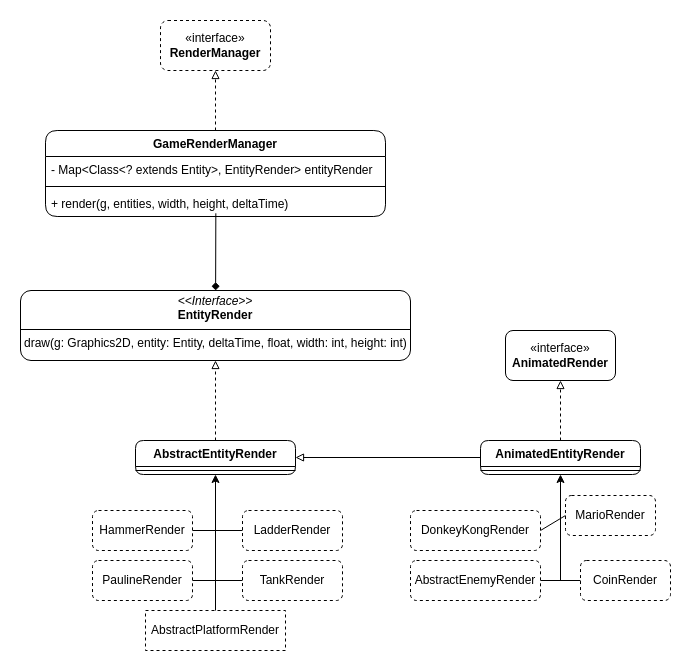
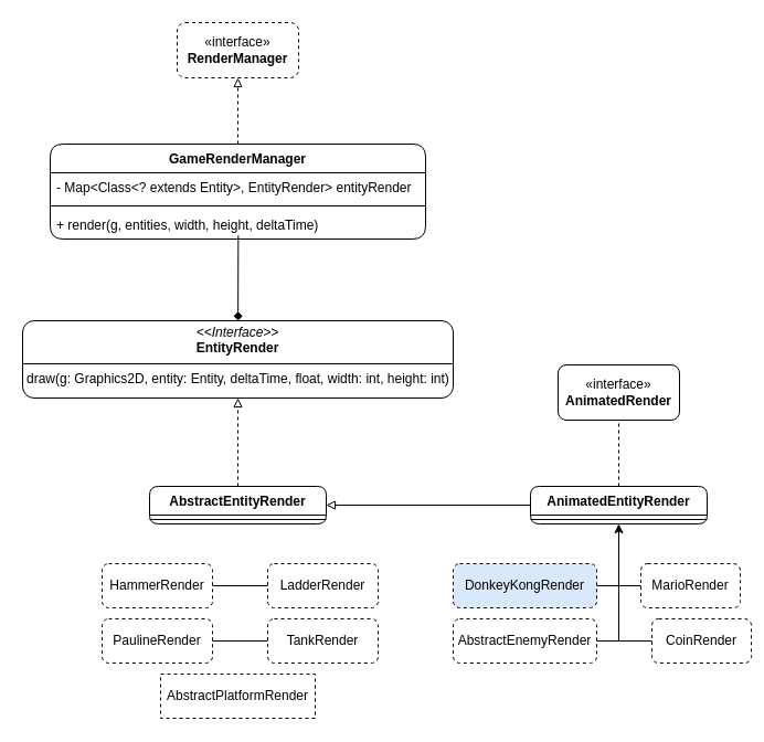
  <mxCell id="0" />
  <mxCell id="1" parent="0" />
  <mxCell id="2" value="GameRenderManager&lt;div&gt;&lt;br&gt;&lt;/div&gt;" style="swimlane;fontStyle=1;align=center;verticalAlign=top;childLayout=stackLayout;horizontal=1;startSize=26;horizontalStack=0;resizeParent=1;resizeParentMax=0;resizeLast=0;collapsible=1;marginBottom=0;whiteSpace=wrap;html=1;rounded=1;" vertex="1" parent="1"><mxGeometry x="45" y="130" width="340" height="86" as="geometry" /></mxCell>
  <mxCell id="3" value="- Map&amp;lt;Class&amp;lt;? extends Entity&amp;gt;, EntityRender&amp;gt; entityRender" style="text;strokeColor=none;fillColor=none;align=left;verticalAlign=top;spacingLeft=4;spacingRight=4;overflow=hidden;rotatable=0;points=[[0,0.5],[1,0.5]];portConstraint=eastwest;whiteSpace=wrap;html=1;" vertex="1" parent="2"><mxGeometry y="26" width="340" height="26" as="geometry" /></mxCell>
  <mxCell id="4" value="" style="line;strokeWidth=1;fillColor=none;align=left;verticalAlign=middle;spacingTop=-1;spacingLeft=3;spacingRight=3;rotatable=0;labelPosition=right;points=[];portConstraint=eastwest;strokeColor=inherit;" vertex="1" parent="2"><mxGeometry y="52" width="340" height="8" as="geometry" /></mxCell>
  <mxCell id="5" value="+ render(g, entities, width, height, deltaTime)&lt;div&gt;&lt;br&gt;&lt;/div&gt;" style="text;strokeColor=none;fillColor=none;align=left;verticalAlign=top;spacingLeft=4;spacingRight=4;overflow=hidden;rotatable=0;points=[[0,0.5],[1,0.5]];portConstraint=eastwest;whiteSpace=wrap;html=1;" vertex="1" parent="2"><mxGeometry y="60" width="340" height="26" as="geometry" /></mxCell>
  <mxCell id="6" value="&lt;p style=&quot;margin:0px;margin-top:4px;text-align:center;&quot;&gt;&lt;i&gt;&amp;lt;&amp;lt;Interface&amp;gt;&amp;gt;&lt;/i&gt;&lt;br&gt;&lt;b&gt;EntityRender&lt;/b&gt;&lt;/p&gt;&lt;hr size=&quot;1&quot; style=&quot;border-style:solid;&quot;&gt;&lt;p style=&quot;margin:0px;margin-left:4px;&quot;&gt;&lt;span style=&quot;background-color: transparent; color: light-dark(rgb(0, 0, 0), rgb(255, 255, 255));&quot;&gt;draw(g: Graphics2D, entity: Entity, deltaTime, float, width: int, height: int)&lt;/span&gt;&lt;/p&gt;" style="verticalAlign=top;align=left;overflow=fill;html=1;whiteSpace=wrap;rounded=1;" vertex="1" parent="1"><mxGeometry x="20" y="290" width="390" height="70" as="geometry" /></mxCell>
  <mxCell id="7" value="AbstractEntityRender&lt;div&gt;&lt;br&gt;&lt;/div&gt;" style="swimlane;fontStyle=1;align=center;verticalAlign=top;childLayout=stackLayout;horizontal=1;startSize=26;horizontalStack=0;resizeParent=1;resizeParentMax=0;resizeLast=0;collapsible=1;marginBottom=0;whiteSpace=wrap;html=1;rounded=1;" vertex="1" parent="1"><mxGeometry x="135" y="440" width="160" height="34" as="geometry" /></mxCell>
  <mxCell id="8" value="" style="line;strokeWidth=1;fillColor=none;align=left;verticalAlign=middle;spacingTop=-1;spacingLeft=3;spacingRight=3;rotatable=0;labelPosition=right;points=[];portConstraint=eastwest;strokeColor=inherit;" vertex="1" parent="7"><mxGeometry y="26" width="160" height="8" as="geometry" /></mxCell>
  <mxCell id="9" value="«interface»&lt;br&gt;&lt;b&gt;AnimatedRender&lt;/b&gt;" style="html=1;whiteSpace=wrap;rounded=1;" vertex="1" parent="1"><mxGeometry x="505" y="330" width="110" height="50" as="geometry" /></mxCell>
  <mxCell id="10" value="AnimatedEntityRender&lt;div&gt;&lt;br&gt;&lt;/div&gt;" style="swimlane;fontStyle=1;align=center;verticalAlign=top;childLayout=stackLayout;horizontal=1;startSize=26;horizontalStack=0;resizeParent=1;resizeParentMax=0;resizeLast=0;collapsible=1;marginBottom=0;whiteSpace=wrap;html=1;rounded=1;" vertex="1" parent="1"><mxGeometry x="480" y="440" width="160" height="34" as="geometry" /></mxCell>
  <mxCell id="11" value="" style="line;strokeWidth=1;fillColor=none;align=left;verticalAlign=middle;spacingTop=-1;spacingLeft=3;spacingRight=3;rotatable=0;labelPosition=right;points=[];portConstraint=eastwest;strokeColor=inherit;" vertex="1" parent="10"><mxGeometry y="26" width="160" height="8" as="geometry" /></mxCell>
  <mxCell id="12" value="" style="endArrow=diamond;html=1;rounded=0;exitX=0.501;exitY=0.877;exitDx=0;exitDy=0;exitPerimeter=0;endFill=1;" edge="1" parent="1" source="5" target="6"><mxGeometry width="50" height="50" relative="1" as="geometry"><mxPoint x="361" y="400" as="sourcePoint" /><mxPoint x="341" y="290" as="targetPoint" /></mxGeometry></mxCell>
  <mxCell id="13" value="" style="endArrow=block;html=1;rounded=0;endFill=0;dashed=1;entryX=0.5;entryY=1;entryDx=0;entryDy=0;exitX=0.5;exitY=0;exitDx=0;exitDy=0;" edge="1" parent="1" source="7" target="6"><mxGeometry width="50" height="50" relative="1" as="geometry"><mxPoint x="341" y="448" as="sourcePoint" /><mxPoint x="341" y="360" as="targetPoint" /><Array as="points" /></mxGeometry></mxCell>
  <mxCell id="14" value="" style="endArrow=block;html=1;rounded=0;exitX=0;exitY=0.5;exitDx=0;exitDy=0;entryX=1;entryY=0.5;entryDx=0;entryDy=0;endFill=0;" edge="1" parent="1" source="10" target="7"><mxGeometry width="50" height="50" relative="1" as="geometry"><mxPoint x="361" y="400" as="sourcePoint" /><mxPoint x="411" y="350" as="targetPoint" /></mxGeometry></mxCell>
- <mxCell id="15" value="" style="endArrow=block;html=1;rounded=0;exitX=0.5;exitY=0;exitDx=0;exitDy=0;endFill=0;entryX=0.5;entryY=1;entryDx=0;entryDy=0;dashed=1;" edge="1" parent="1" source="10" target="9"><mxGeometry width="50" height="50" relative="1" as="geometry"><mxPoint x="270" y="400" as="sourcePoint" /><mxPoint x="540" y="410" as="targetPoint" /></mxGeometry></mxCell>
+ <mxCell id="15" value="" style="endArrow=none;html=1;rounded=0;exitX=0.5;exitY=0;exitDx=0;exitDy=0;endFill=0;entryX=0.5;entryY=1;entryDx=0;entryDy=0;dashed=1;" edge="1" parent="1" source="10" target="9"><mxGeometry width="50" height="50" relative="1" as="geometry"><mxPoint x="270" y="400" as="sourcePoint" /><mxPoint x="540" y="410" as="targetPoint" /></mxGeometry></mxCell>
  <mxCell id="16" value="«interface»&lt;br&gt;&lt;b&gt;RenderManager&lt;/b&gt;" style="html=1;whiteSpace=wrap;rounded=1;dashed=1;" vertex="1" parent="1"><mxGeometry x="160" y="20" width="110" height="50" as="geometry" /></mxCell>
  <mxCell id="17" value="" style="endArrow=block;html=1;rounded=0;dashed=1;endFill=0;exitX=0.5;exitY=0;exitDx=0;exitDy=0;entryX=0.5;entryY=1;entryDx=0;entryDy=0;" edge="1" parent="1" source="2" target="16"><mxGeometry width="50" height="50" relative="1" as="geometry"><mxPoint x="511" y="173" as="sourcePoint" /><mxPoint x="601" y="170" as="targetPoint" /></mxGeometry></mxCell>
  <mxCell id="18" value="PaulineRender" style="html=1;whiteSpace=wrap;dashed=1;rounded=1;" vertex="1" parent="1"><mxGeometry x="92" y="560" width="100" height="40" as="geometry" /></mxCell>
  <mxCell id="19" value="HammerRender" style="html=1;whiteSpace=wrap;dashed=1;rounded=1;" vertex="1" parent="1"><mxGeometry x="92" y="510" width="100" height="40" as="geometry" /></mxCell>
  <mxCell id="20" value="LadderRender" style="html=1;whiteSpace=wrap;rounded=1;dashed=1;" vertex="1" parent="1"><mxGeometry x="242" y="510" width="100" height="40" as="geometry" /></mxCell>
  <mxCell id="21" value="AbstractPlatformRender" style="html=1;whiteSpace=wrap;dashed=1;rounded=0;" vertex="1" parent="1"><mxGeometry x="145" y="610" width="140" height="40" as="geometry" /></mxCell>
- <mxCell id="22" value="DonkeyKongRender" style="html=1;whiteSpace=wrap;dashed=1;rounded=1;" vertex="1" parent="1"><mxGeometry x="410" y="510" width="130" height="40" as="geometry" /></mxCell>
- <mxCell id="23" value="MarioRender" style="html=1;whiteSpace=wrap;dashed=1;rounded=1;" vertex="1" parent="1"><mxGeometry x="565" y="495" width="90" height="40" as="geometry" /></mxCell>
- <mxCell id="24" value="CoinRender" style="html=1;whiteSpace=wrap;rounded=1;dashed=1;" vertex="1" parent="1"><mxGeometry x="580" y="560" width="90" height="40" as="geometry" /></mxCell>
+ <mxCell id="22" value="DonkeyKongRender" style="html=1;whiteSpace=wrap;dashed=1;rounded=1;fillColor=#dae8fc;" vertex="1" parent="1"><mxGeometry x="410" y="510" width="130" height="40" as="geometry" /></mxCell>
+ <mxCell id="23" value="MarioRender" style="html=1;whiteSpace=wrap;dashed=1;rounded=1;" vertex="1" parent="1"><mxGeometry x="580" y="510" width="90" height="40" as="geometry" /></mxCell>
+ <mxCell id="24" value="CoinRender" style="html=1;whiteSpace=wrap;rounded=1;dashed=1;" vertex="1" parent="1"><mxGeometry x="590" y="560" width="90" height="40" as="geometry" /></mxCell>
  <mxCell id="25" value="AbstractEnemyRender" style="html=1;whiteSpace=wrap;dashed=1;rounded=1;" vertex="1" parent="1"><mxGeometry x="410" y="560" width="130" height="40" as="geometry" /></mxCell>
  <mxCell id="26" value="TankRender" style="html=1;whiteSpace=wrap;dashed=1;rounded=1;" vertex="1" parent="1"><mxGeometry x="242" y="560" width="100" height="40" as="geometry" /></mxCell>
- <mxCell id="27" value="" style="endArrow=classic;html=1;rounded=0;exitX=0.5;exitY=0;exitDx=0;exitDy=0;entryX=0.5;entryY=1;entryDx=0;entryDy=0;" edge="1" parent="1" source="21" target="7"><mxGeometry width="50" height="50" relative="1" as="geometry"><mxPoint x="441" y="430" as="sourcePoint" /><mxPoint x="491" y="380" as="targetPoint" /></mxGeometry></mxCell>
  <mxCell id="28" value="" style="endArrow=none;html=1;rounded=0;exitX=1;exitY=0.5;exitDx=0;exitDy=0;entryX=0;entryY=0.5;entryDx=0;entryDy=0;" edge="1" parent="1" source="19" target="20"><mxGeometry width="50" height="50" relative="1" as="geometry"><mxPoint x="441" y="430" as="sourcePoint" /><mxPoint x="491" y="380" as="targetPoint" /></mxGeometry></mxCell>
  <mxCell id="29" value="" style="endArrow=none;html=1;rounded=0;exitX=1;exitY=0.5;exitDx=0;exitDy=0;entryX=0;entryY=0.5;entryDx=0;entryDy=0;" edge="1" parent="1" source="18" target="26"><mxGeometry width="50" height="50" relative="1" as="geometry"><mxPoint x="441" y="430" as="sourcePoint" /><mxPoint x="491" y="380" as="targetPoint" /></mxGeometry></mxCell>
  <mxCell id="30" value="" style="endArrow=none;html=1;rounded=0;exitX=1;exitY=0.5;exitDx=0;exitDy=0;entryX=0;entryY=0.5;entryDx=0;entryDy=0;" edge="1" parent="1" source="22" target="23"><mxGeometry width="50" height="50" relative="1" as="geometry"><mxPoint x="350" y="440" as="sourcePoint" /><mxPoint x="400" y="390" as="targetPoint" /></mxGeometry></mxCell>
  <mxCell id="31" value="" style="endArrow=none;html=1;rounded=0;exitX=1;exitY=0.5;exitDx=0;exitDy=0;entryX=0;entryY=0.5;entryDx=0;entryDy=0;" edge="1" parent="1" source="25" target="24"><mxGeometry width="50" height="50" relative="1" as="geometry"><mxPoint x="350" y="440" as="sourcePoint" /><mxPoint x="400" y="390" as="targetPoint" /></mxGeometry></mxCell>
  <mxCell id="32" value="" style="endArrow=classic;html=1;rounded=0;entryX=0.5;entryY=1;entryDx=0;entryDy=0;" edge="1" parent="1" target="10"><mxGeometry width="50" height="50" relative="1" as="geometry"><mxPoint x="560" y="580" as="sourcePoint" /><mxPoint x="400" y="390" as="targetPoint" /></mxGeometry></mxCell>
